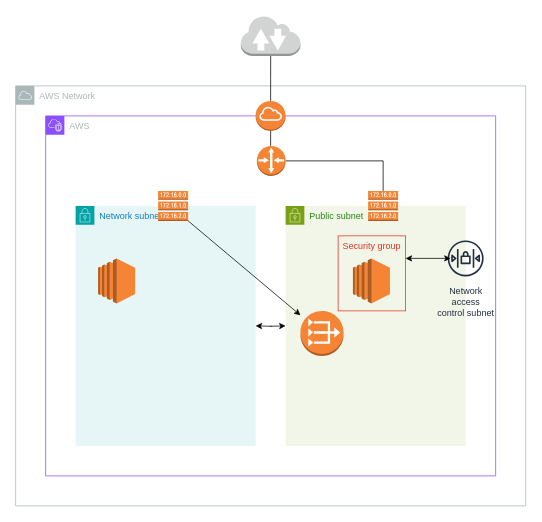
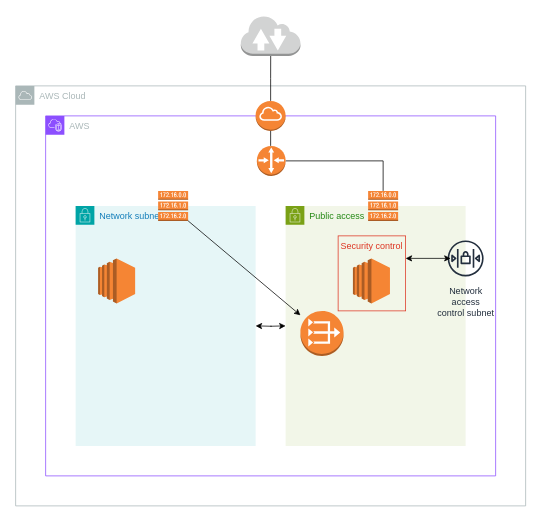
  <mxCell id="0" />
  <mxCell id="1" parent="0" />
- <mxCell id="2" value="Public subnet" style="points=[[0,0],[0.25,0],[0.5,0],[0.75,0],[1,0],[1,0.25],[1,0.5],[1,0.75],[1,1],[0.75,1],[0.5,1],[0.25,1],[0,1],[0,0.75],[0,0.5],[0,0.25]];outlineConnect=0;gradientColor=none;html=1;whiteSpace=wrap;fontSize=12;fontStyle=0;container=1;pointerEvents=0;collapsible=0;recursiveResize=0;shape=mxgraph.aws4.group;grIcon=mxgraph.aws4.group_security_group;grStroke=0;strokeColor=#7AA116;fillColor=#F2F6E8;verticalAlign=top;align=left;spacingLeft=30;fontColor=#248814;dashed=0;" parent="1" vertex="1"><mxGeometry x="380" y="274" width="240" height="320" as="geometry" /></mxCell>
- <mxCell id="3" value="AWS Network" style="sketch=0;outlineConnect=0;gradientColor=none;html=1;whiteSpace=wrap;fontSize=12;fontStyle=0;shape=mxgraph.aws4.group;grIcon=mxgraph.aws4.group_aws_cloud;strokeColor=#AAB7B8;fillColor=none;verticalAlign=top;align=left;spacingLeft=30;fontColor=#AAB7B8;dashed=0;movable=0;resizable=0;rotatable=0;deletable=0;editable=0;locked=1;connectable=0;" parent="1" vertex="1"><mxGeometry x="20" y="114" width="680" height="560" as="geometry" /></mxCell>
+ <mxCell id="2" value="Public access" style="points=[[0,0],[0.25,0],[0.5,0],[0.75,0],[1,0],[1,0.25],[1,0.5],[1,0.75],[1,1],[0.75,1],[0.5,1],[0.25,1],[0,1],[0,0.75],[0,0.5],[0,0.25]];outlineConnect=0;gradientColor=none;html=1;whiteSpace=wrap;fontSize=12;fontStyle=0;container=1;pointerEvents=0;collapsible=0;recursiveResize=0;shape=mxgraph.aws4.group;grIcon=mxgraph.aws4.group_security_group;grStroke=0;strokeColor=#7AA116;fillColor=#F2F6E8;verticalAlign=top;align=left;spacingLeft=30;fontColor=#248814;dashed=0;" parent="1" vertex="1"><mxGeometry x="380" y="274" width="240" height="320" as="geometry" /></mxCell>
+ <mxCell id="3" value="AWS Cloud" style="sketch=0;outlineConnect=0;gradientColor=none;html=1;whiteSpace=wrap;fontSize=12;fontStyle=0;shape=mxgraph.aws4.group;grIcon=mxgraph.aws4.group_aws_cloud;strokeColor=#AAB7B8;fillColor=none;verticalAlign=top;align=left;spacingLeft=30;fontColor=#AAB7B8;dashed=0;movable=0;resizable=0;rotatable=0;deletable=0;editable=0;locked=1;connectable=0;" parent="1" vertex="1"><mxGeometry x="20" y="114" width="680" height="560" as="geometry" /></mxCell>
  <mxCell id="4" value="AWS" style="points=[[0,0],[0.25,0],[0.5,0],[0.75,0],[1,0],[1,0.25],[1,0.5],[1,0.75],[1,1],[0.75,1],[0.5,1],[0.25,1],[0,1],[0,0.75],[0,0.5],[0,0.25]];outlineConnect=0;gradientColor=none;html=1;whiteSpace=wrap;fontSize=12;fontStyle=0;container=1;pointerEvents=0;collapsible=0;recursiveResize=0;shape=mxgraph.aws4.group;grIcon=mxgraph.aws4.group_vpc2;strokeColor=#8C4FFF;fillColor=none;verticalAlign=top;align=left;spacingLeft=30;fontColor=#AAB7B8;dashed=0;movable=0;resizable=0;rotatable=0;deletable=0;editable=0;locked=1;connectable=0;" parent="1" vertex="1"><mxGeometry x="60" y="154" width="600" height="480" as="geometry" /></mxCell>
  <mxCell id="5" value="Network subnet" style="points=[[0,0],[0.25,0],[0.5,0],[0.75,0],[1,0],[1,0.25],[1,0.5],[1,0.75],[1,1],[0.75,1],[0.5,1],[0.25,1],[0,1],[0,0.75],[0,0.5],[0,0.25]];outlineConnect=0;gradientColor=none;html=1;whiteSpace=wrap;fontSize=12;fontStyle=0;container=1;pointerEvents=0;collapsible=0;recursiveResize=0;shape=mxgraph.aws4.group;grIcon=mxgraph.aws4.group_security_group;grStroke=0;strokeColor=#00A4A6;fillColor=#E6F6F7;verticalAlign=top;align=left;spacingLeft=30;fontColor=#147EBA;dashed=0;" parent="1" vertex="1"><mxGeometry x="100" y="274" width="240" height="320" as="geometry" /></mxCell>
  <mxCell id="6" value="" style="outlineConnect=0;dashed=0;verticalLabelPosition=bottom;verticalAlign=top;align=center;html=1;shape=mxgraph.aws3.route_table;fillColor=#F58536;gradientColor=none;" parent="5" vertex="1"><mxGeometry x="110" y="-20" width="40" height="40" as="geometry" /></mxCell>
  <mxCell id="7" value="" style="edgeStyle=orthogonalEdgeStyle;rounded=0;orthogonalLoop=1;jettySize=auto;html=1;endArrow=none;endFill=0;" parent="1" source="9" target="12" edge="1"><mxGeometry relative="1" as="geometry" /></mxCell>
  <mxCell id="8" style="edgeStyle=orthogonalEdgeStyle;rounded=0;orthogonalLoop=1;jettySize=auto;html=1;endArrow=none;endFill=0;" parent="1" source="9" target="13" edge="1"><mxGeometry relative="1" as="geometry" /></mxCell>
  <mxCell id="9" value="" style="outlineConnect=0;dashed=0;verticalLabelPosition=bottom;verticalAlign=top;align=center;html=1;shape=mxgraph.aws3.internet_gateway;fillColor=#F58534;gradientColor=none;" parent="1" vertex="1"><mxGeometry x="340" y="134" width="40" height="40" as="geometry" /></mxCell>
  <mxCell id="10" value="" style="outlineConnect=0;dashed=0;verticalLabelPosition=bottom;verticalAlign=top;align=center;html=1;shape=mxgraph.aws3.route_table;fillColor=#F58536;gradientColor=none;" parent="1" vertex="1"><mxGeometry x="490" y="254" width="40" height="40" as="geometry" /></mxCell>
  <mxCell id="11" value="" style="edgeStyle=orthogonalEdgeStyle;rounded=0;orthogonalLoop=1;jettySize=auto;html=1;endArrow=none;endFill=0;" parent="1" source="12" target="10" edge="1"><mxGeometry relative="1" as="geometry" /></mxCell>
  <mxCell id="12" value="" style="outlineConnect=0;dashed=0;verticalLabelPosition=bottom;verticalAlign=top;align=center;html=1;shape=mxgraph.aws3.router;fillColor=#F58534;gradientColor=none;" parent="1" vertex="1"><mxGeometry x="341.67" y="194" width="38.33" height="40" as="geometry" /></mxCell>
  <mxCell id="13" value="" style="outlineConnect=0;dashed=0;verticalLabelPosition=bottom;verticalAlign=top;align=center;html=1;shape=mxgraph.aws3.internet_2;fillColor=#D2D3D3;gradientColor=none;" parent="1" vertex="1"><mxGeometry x="320.25" y="20" width="79.5" height="54" as="geometry" /></mxCell>
  <mxCell id="14" value="" style="outlineConnect=0;dashed=0;verticalLabelPosition=bottom;verticalAlign=top;align=center;html=1;shape=mxgraph.aws3.ec2;fillColor=#F58534;gradientColor=none;" parent="1" vertex="1"><mxGeometry x="130" y="344" width="49.35" height="60" as="geometry" /></mxCell>
  <mxCell id="15" value="" style="outlineConnect=0;dashed=0;verticalLabelPosition=bottom;verticalAlign=top;align=center;html=1;shape=mxgraph.aws3.vpc_nat_gateway;fillColor=#F58534;gradientColor=none;" parent="1" vertex="1"><mxGeometry x="399.75" y="414" width="57.5" height="60" as="geometry" /></mxCell>
  <mxCell id="16" value="" style="edgeStyle=none;html=1;exitX=1;exitY=1;exitDx=0;exitDy=0;exitPerimeter=0;" parent="1" target="15" edge="1"><mxGeometry relative="1" as="geometry"><mxPoint x="330" y="274" as="targetPoint" /><mxPoint x="250" y="294" as="sourcePoint" /></mxGeometry></mxCell>
  <mxCell id="17" value="" style="edgeStyle=orthogonalEdgeStyle;rounded=0;orthogonalLoop=1;jettySize=auto;html=1;startArrow=classic;startFill=1;" parent="1" edge="1"><mxGeometry relative="1" as="geometry"><mxPoint x="340" y="434" as="targetPoint" /><mxPoint x="380" y="434" as="sourcePoint" /></mxGeometry></mxCell>
  <mxCell id="18" value="Network&#10;access&#10;control subnet" style="sketch=0;outlineConnect=0;fontColor=#232F3E;gradientColor=none;strokeColor=#232F3E;fillColor=none;dashed=0;verticalLabelPosition=bottom;verticalAlign=top;align=center;html=1;fontSize=12;fontStyle=0;aspect=fixed;shape=mxgraph.aws4.resourceIcon;resIcon=mxgraph.aws4.network_access_control_list;" vertex="1" parent="1"><mxGeometry x="590" y="314" width="60" height="60" as="geometry" /></mxCell>
- <mxCell id="19" value="Security group" style="fillColor=none;strokeColor=#DD3522;verticalAlign=top;fontStyle=0;fontColor=#DD3522;" vertex="1" parent="1"><mxGeometry x="450" y="314" width="90" height="100" as="geometry" /></mxCell>
+ <mxCell id="19" value="Security control" style="fillColor=none;strokeColor=#DD3522;verticalAlign=top;fontStyle=0;fontColor=#DD3522;" vertex="1" parent="1"><mxGeometry x="450" y="314" width="90" height="100" as="geometry" /></mxCell>
  <mxCell id="20" value="" style="outlineConnect=0;dashed=0;verticalLabelPosition=bottom;verticalAlign=top;align=center;html=1;shape=mxgraph.aws3.ec2;fillColor=#F58534;gradientColor=none;" vertex="1" parent="1"><mxGeometry x="469.75" y="344" width="49.35" height="60" as="geometry" /></mxCell>
  <mxCell id="21" value="" style="edgeStyle=none;html=1;startArrow=classic;startFill=1;" edge="1" parent="1"><mxGeometry relative="1" as="geometry"><mxPoint x="540" y="344" as="targetPoint" /><mxPoint x="600" y="344" as="sourcePoint" /></mxGeometry></mxCell>
